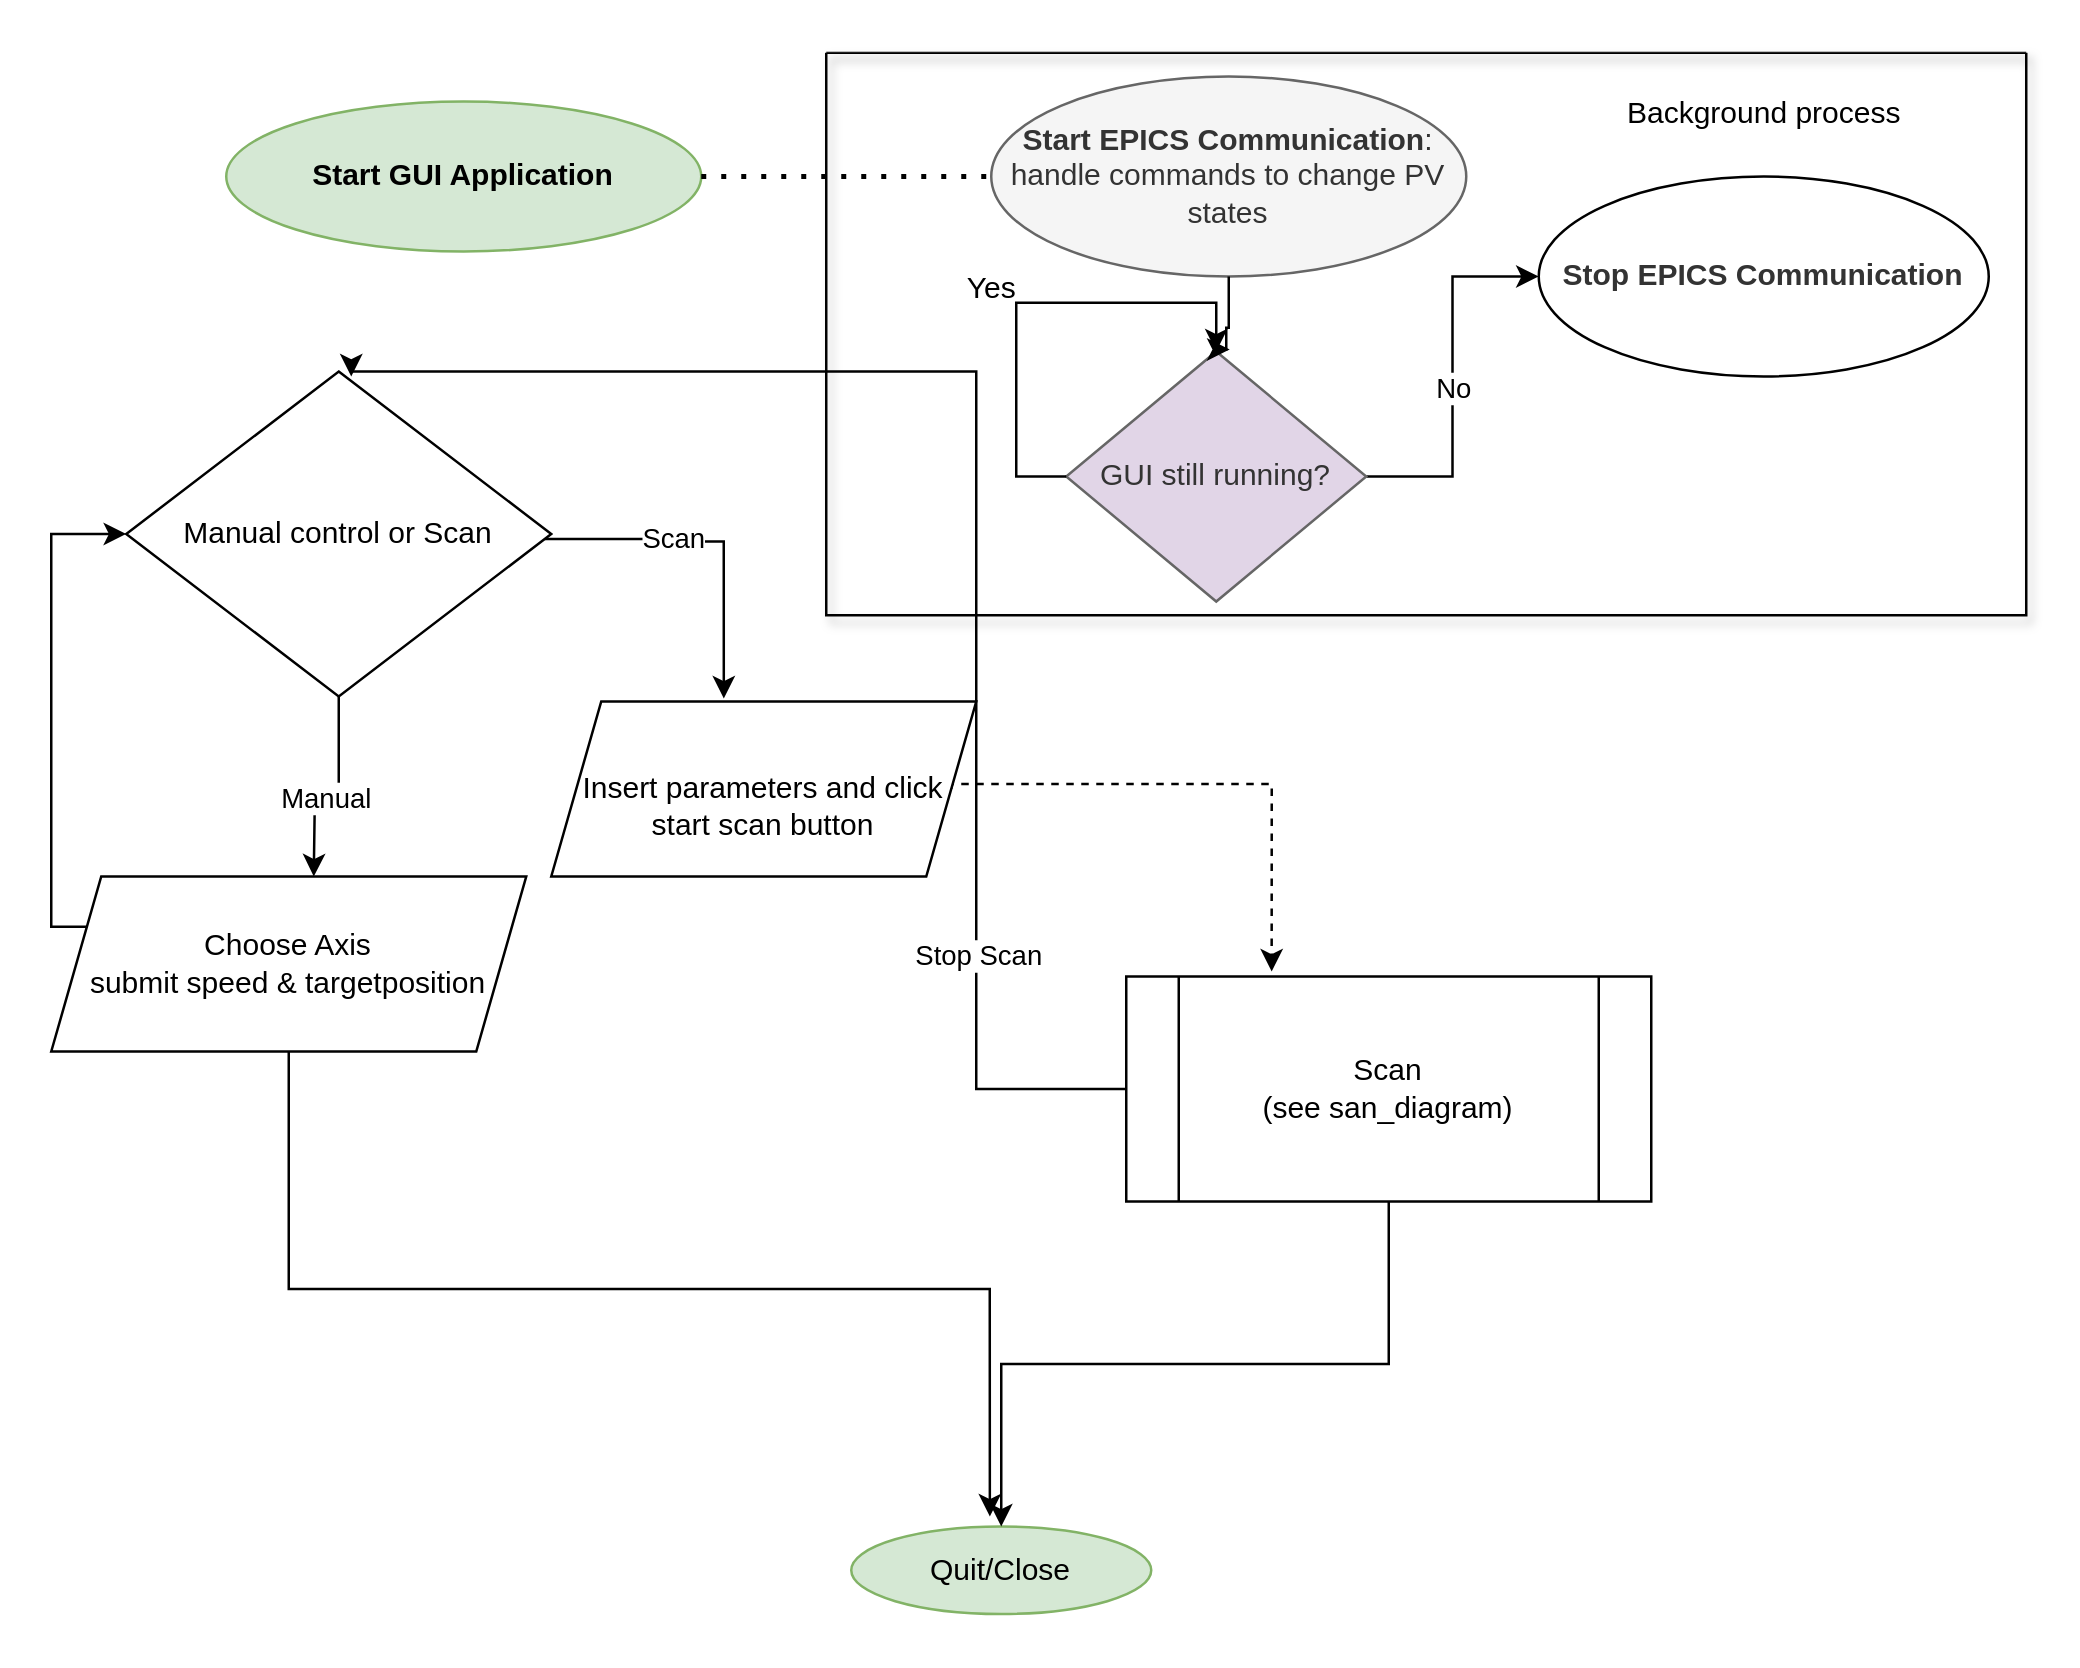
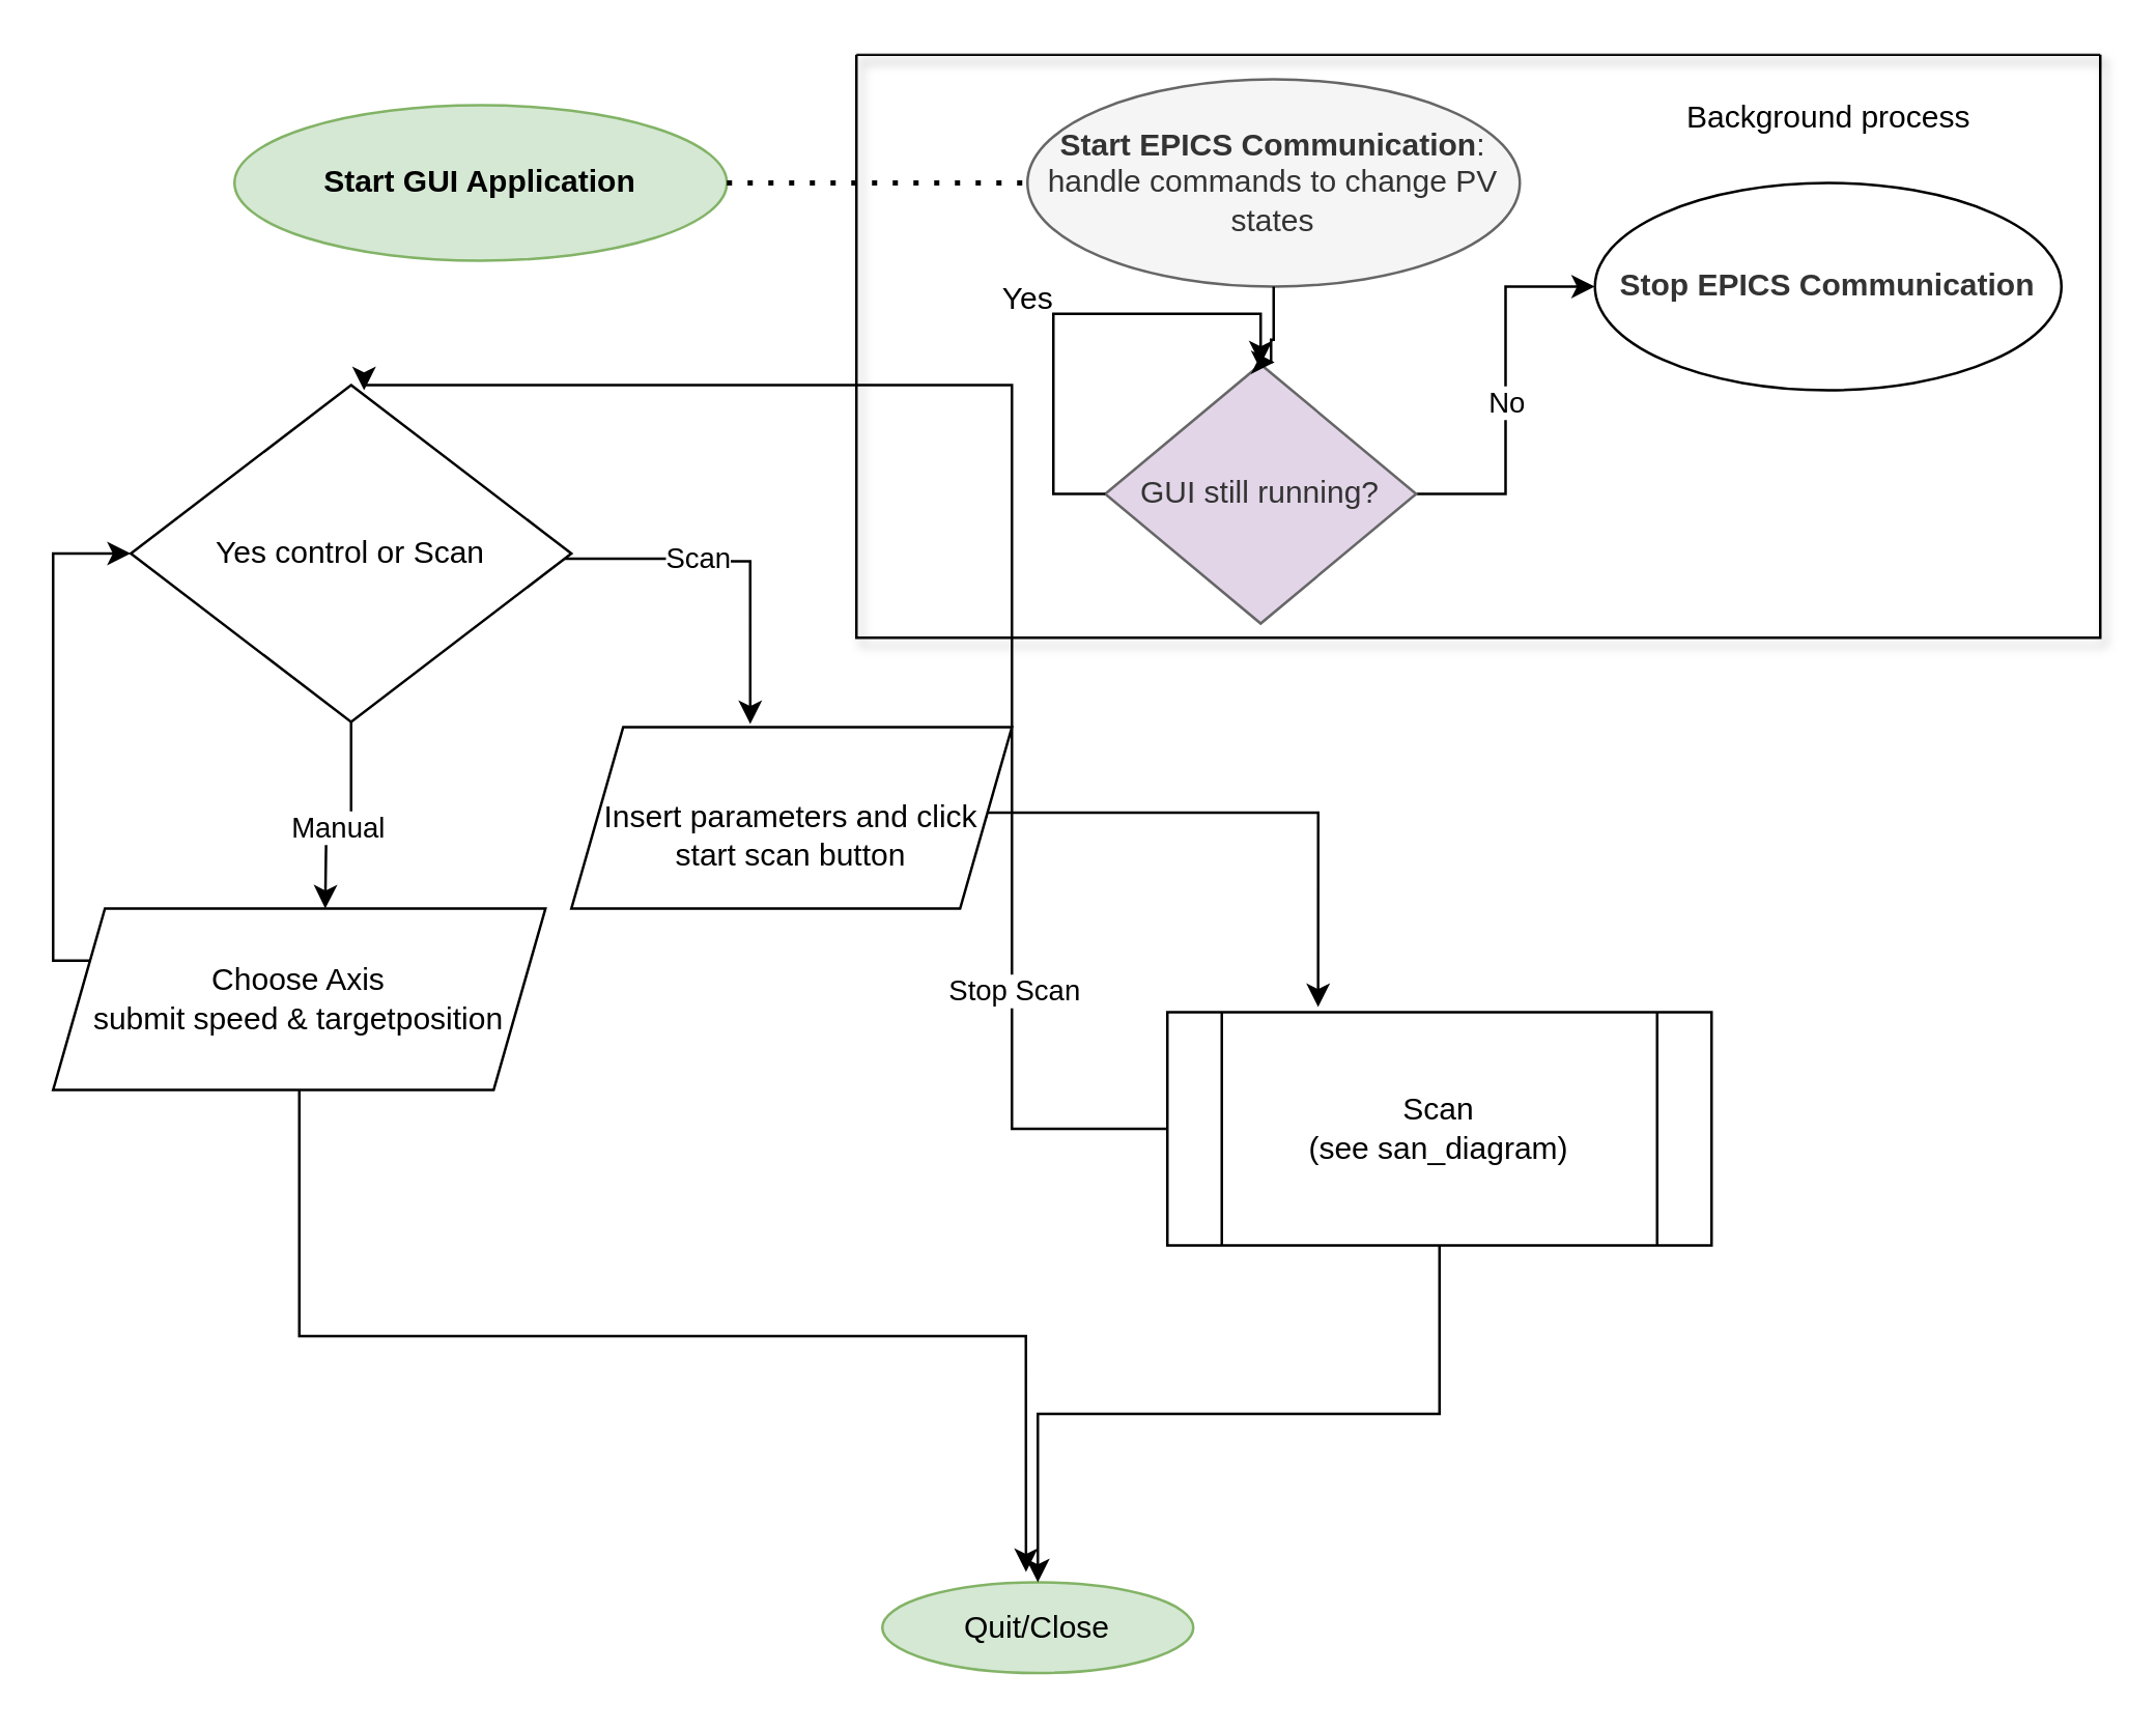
  <mxCell id="0" />
  <mxCell id="1" parent="0" />
  <mxCell id="2" style="edgeStyle=orthogonalEdgeStyle;rounded=0;orthogonalLoop=1;jettySize=auto;html=1;exitX=0.5;exitY=1;exitDx=0;exitDy=0;" edge="1" parent="1"><mxGeometry relative="1" as="geometry"><mxPoint x="790" y="215" as="sourcePoint" /><mxPoint x="790" y="215" as="targetPoint" /></mxGeometry></mxCell>
  <mxCell id="3" value="&lt;b&gt;Start GUI Application&lt;/b&gt;" style="ellipse;whiteSpace=wrap;html=1;fillColor=#d5e8d4;strokeColor=#82b366;" vertex="1" parent="1"><mxGeometry x="90" y="40" width="190" height="60" as="geometry" /></mxCell>
  <mxCell id="4" value="Quit/Close" style="ellipse;whiteSpace=wrap;html=1;fillColor=#d5e8d4;strokeColor=#82b366;" vertex="1" parent="1"><mxGeometry x="340" y="610" width="120" height="35" as="geometry" /></mxCell>
  <mxCell id="5" style="edgeStyle=orthogonalEdgeStyle;rounded=0;orthogonalLoop=1;jettySize=auto;html=1;entryX=0.406;entryY=-0.017;entryDx=0;entryDy=0;entryPerimeter=0;" edge="1" parent="1" source="9" target="12"><mxGeometry relative="1" as="geometry"><mxPoint x="290" y="240" as="targetPoint" /><Array as="points"><mxPoint x="270" y="215" /><mxPoint x="289" y="216" /></Array></mxGeometry></mxCell>
  <mxCell id="6" value="Scan" style="edgeLabel;html=1;align=center;verticalAlign=middle;resizable=0;points=[];" vertex="1" connectable="0" parent="5"><mxGeometry x="-0.24" y="1" relative="1" as="geometry"><mxPoint as="offset" /></mxGeometry></mxCell>
  <mxCell id="7" style="edgeStyle=orthogonalEdgeStyle;rounded=0;orthogonalLoop=1;jettySize=auto;html=1;exitX=0.5;exitY=1;exitDx=0;exitDy=0;" edge="1" parent="1" source="9"><mxGeometry relative="1" as="geometry"><mxPoint x="125" y="350" as="targetPoint" /></mxGeometry></mxCell>
  <mxCell id="8" value="Manual" style="edgeLabel;html=1;align=center;verticalAlign=middle;resizable=0;points=[];" vertex="1" connectable="0" parent="7"><mxGeometry x="0.034" y="4" relative="1" as="geometry"><mxPoint as="offset" /></mxGeometry></mxCell>
- <mxCell id="9" value="Manual control or Scan" style="rhombus;whiteSpace=wrap;html=1;" vertex="1" parent="1"><mxGeometry x="50" y="148" width="170" height="130" as="geometry" /></mxCell>
+ <mxCell id="9" value="Yes control or Scan" style="rhombus;whiteSpace=wrap;html=1;" vertex="1" parent="1"><mxGeometry x="50" y="148" width="170" height="130" as="geometry" /></mxCell>
  <mxCell id="10" value="" style="endArrow=none;dashed=1;html=1;dashPattern=1 3;strokeWidth=2;rounded=0;entryX=0;entryY=0.5;entryDx=0;entryDy=0;" edge="1" parent="1" target="17"><mxGeometry width="50" height="50" relative="1" as="geometry"><mxPoint x="280" y="70" as="sourcePoint" /><mxPoint x="330" y="70" as="targetPoint" /></mxGeometry></mxCell>
- <mxCell id="11" style="edgeStyle=orthogonalEdgeStyle;rounded=0;orthogonalLoop=1;jettySize=auto;html=1;exitX=1;exitY=0.5;exitDx=0;exitDy=0;entryX=0.277;entryY=-0.022;entryDx=0;entryDy=0;entryPerimeter=0;dashed=1;" edge="1" parent="1" source="12" target="29"><mxGeometry relative="1" as="geometry"><mxPoint x="540" y="313" as="targetPoint" /><Array as="points"><mxPoint x="508" y="313" /></Array></mxGeometry></mxCell>
+ <mxCell id="11" style="edgeStyle=orthogonalEdgeStyle;rounded=0;orthogonalLoop=1;jettySize=auto;html=1;exitX=1;exitY=0.5;exitDx=0;exitDy=0;entryX=0.277;entryY=-0.022;entryDx=0;entryDy=0;entryPerimeter=0;" edge="1" parent="1" source="12" target="29"><mxGeometry relative="1" as="geometry"><mxPoint x="540" y="313" as="targetPoint" /><Array as="points"><mxPoint x="508" y="313" /></Array></mxGeometry></mxCell>
  <mxCell id="12" value="&lt;br style=&quot;border-color: var(--border-color);&quot;&gt;Insert parameters and click start scan button" style="shape=parallelogram;perimeter=parallelogramPerimeter;whiteSpace=wrap;html=1;fixedSize=1;" vertex="1" parent="1"><mxGeometry x="220" y="280" width="170" height="70" as="geometry" /></mxCell>
  <mxCell id="13" style="edgeStyle=orthogonalEdgeStyle;rounded=0;orthogonalLoop=1;jettySize=auto;html=1;exitX=0;exitY=0.25;exitDx=0;exitDy=0;entryX=0;entryY=0.5;entryDx=0;entryDy=0;" edge="1" parent="1" source="14" target="9"><mxGeometry relative="1" as="geometry"><mxPoint x="20" y="210" as="targetPoint" /><Array as="points"><mxPoint x="20" y="370" /><mxPoint x="20" y="213" /></Array></mxGeometry></mxCell>
  <mxCell id="14" value="Choose Axis&lt;br&gt;submit speed &amp;amp; targetposition" style="shape=parallelogram;perimeter=parallelogramPerimeter;whiteSpace=wrap;html=1;fixedSize=1;" vertex="1" parent="1"><mxGeometry x="20" y="350" width="190" height="70" as="geometry" /></mxCell>
  <mxCell id="15" style="edgeStyle=orthogonalEdgeStyle;rounded=0;orthogonalLoop=1;jettySize=auto;html=1;exitX=0.5;exitY=1;exitDx=0;exitDy=0;entryX=0.462;entryY=-0.114;entryDx=0;entryDy=0;entryPerimeter=0;" edge="1" parent="1" source="14" target="4"><mxGeometry relative="1" as="geometry" /></mxCell>
  <mxCell id="16" value="" style="swimlane;startSize=0;fillColor=#E6E6E6;strokeColor=default;fillStyle=solid;rounded=0;shadow=1;glass=1;" vertex="1" parent="1"><mxGeometry x="330" y="20.5" width="480" height="225" as="geometry"><mxRectangle x="320" y="10.5" width="50" height="40" as="alternateBounds" /></mxGeometry></mxCell>
  <mxCell id="17" value="&lt;b style=&quot;border-color: var(--border-color);&quot;&gt;Start EPICS Communication&lt;/b&gt;:&lt;br style=&quot;border-color: var(--border-color);&quot;&gt;handle commands to change PV states" style="ellipse;whiteSpace=wrap;html=1;fillColor=#f5f5f5;fontColor=#333333;strokeColor=#666666;" vertex="1" parent="16"><mxGeometry x="66" y="9.5" width="190" height="80" as="geometry" /></mxCell>
  <mxCell id="18" style="edgeStyle=orthogonalEdgeStyle;rounded=0;orthogonalLoop=1;jettySize=auto;html=1;exitX=1;exitY=0.5;exitDx=0;exitDy=0;entryX=0;entryY=0.5;entryDx=0;entryDy=0;" edge="1" parent="16" source="20" target="25"><mxGeometry relative="1" as="geometry" /></mxCell>
  <mxCell id="19" value="No" style="edgeLabel;html=1;align=center;verticalAlign=middle;resizable=0;points=[];" vertex="1" connectable="0" parent="18"><mxGeometry x="-0.064" relative="1" as="geometry"><mxPoint as="offset" /></mxGeometry></mxCell>
  <mxCell id="20" value="GUI still running?" style="rhombus;whiteSpace=wrap;html=1;fillColor=#e1d5e7;fontColor=#333333;strokeColor=#666666;" vertex="1" parent="16"><mxGeometry x="96" y="119.5" width="120" height="100" as="geometry" /></mxCell>
  <mxCell id="21" value="Yes" style="text;html=1;align=center;verticalAlign=middle;resizable=0;points=[];autosize=1;strokeColor=none;fillColor=none;" vertex="1" parent="16"><mxGeometry x="46" y="79.5" width="40" height="30" as="geometry" /></mxCell>
  <mxCell id="22" style="edgeStyle=orthogonalEdgeStyle;rounded=0;orthogonalLoop=1;jettySize=auto;html=1;exitX=0;exitY=0.5;exitDx=0;exitDy=0;entryX=0.5;entryY=0;entryDx=0;entryDy=0;" edge="1" parent="16" source="20" target="20"><mxGeometry relative="1" as="geometry"><mxPoint x="106" y="109.5" as="targetPoint" /><Array as="points"><mxPoint x="76" y="170" /><mxPoint x="76" y="100" /><mxPoint x="156" y="100" /></Array></mxGeometry></mxCell>
  <mxCell id="23" style="edgeStyle=orthogonalEdgeStyle;rounded=0;orthogonalLoop=1;jettySize=auto;html=1;exitX=0.5;exitY=1;exitDx=0;exitDy=0;entryX=0.545;entryY=-0.008;entryDx=0;entryDy=0;entryPerimeter=0;" edge="1" parent="16" source="17" target="20"><mxGeometry relative="1" as="geometry"><mxPoint x="160" y="109.5" as="targetPoint" /><Array as="points"><mxPoint x="161" y="110" /><mxPoint x="160" y="110" /><mxPoint x="160" y="119" /></Array></mxGeometry></mxCell>
  <mxCell id="24" value="Background process" style="text;html=1;align=center;verticalAlign=middle;resizable=0;points=[];autosize=1;strokeColor=none;fillColor=none;" vertex="1" parent="16"><mxGeometry x="310" y="9.5" width="130" height="30" as="geometry" /></mxCell>
  <mxCell id="25" value="&lt;b style=&quot;border-color: var(--border-color); color: rgb(51, 51, 51);&quot;&gt;Stop EPICS Communication&lt;/b&gt;" style="ellipse;whiteSpace=wrap;html=1;" vertex="1" parent="16"><mxGeometry x="285" y="49.5" width="180" height="80" as="geometry" /></mxCell>
  <mxCell id="26" style="edgeStyle=orthogonalEdgeStyle;rounded=0;orthogonalLoop=1;jettySize=auto;html=1;exitX=0;exitY=0.5;exitDx=0;exitDy=0;" edge="1" parent="1" source="29"><mxGeometry relative="1" as="geometry"><mxPoint x="140" y="150" as="targetPoint" /><Array as="points"><mxPoint x="390" y="435" /><mxPoint x="390" y="148" /><mxPoint x="140" y="148" /></Array></mxGeometry></mxCell>
  <mxCell id="27" value="Stop Scan" style="edgeLabel;html=1;align=center;verticalAlign=middle;resizable=0;points=[];" vertex="1" connectable="0" parent="26"><mxGeometry x="-0.621" relative="1" as="geometry"><mxPoint as="offset" /></mxGeometry></mxCell>
  <mxCell id="28" style="edgeStyle=orthogonalEdgeStyle;rounded=0;orthogonalLoop=1;jettySize=auto;html=1;exitX=0.5;exitY=1;exitDx=0;exitDy=0;entryX=0.5;entryY=0;entryDx=0;entryDy=0;" edge="1" parent="1" source="29" target="4"><mxGeometry relative="1" as="geometry" /></mxCell>
  <mxCell id="29" value="Scan&lt;br&gt;(see san_diagram)" style="shape=process;whiteSpace=wrap;html=1;backgroundOutline=1;" vertex="1" parent="1"><mxGeometry x="450" y="390" width="210" height="90" as="geometry" /></mxCell>
